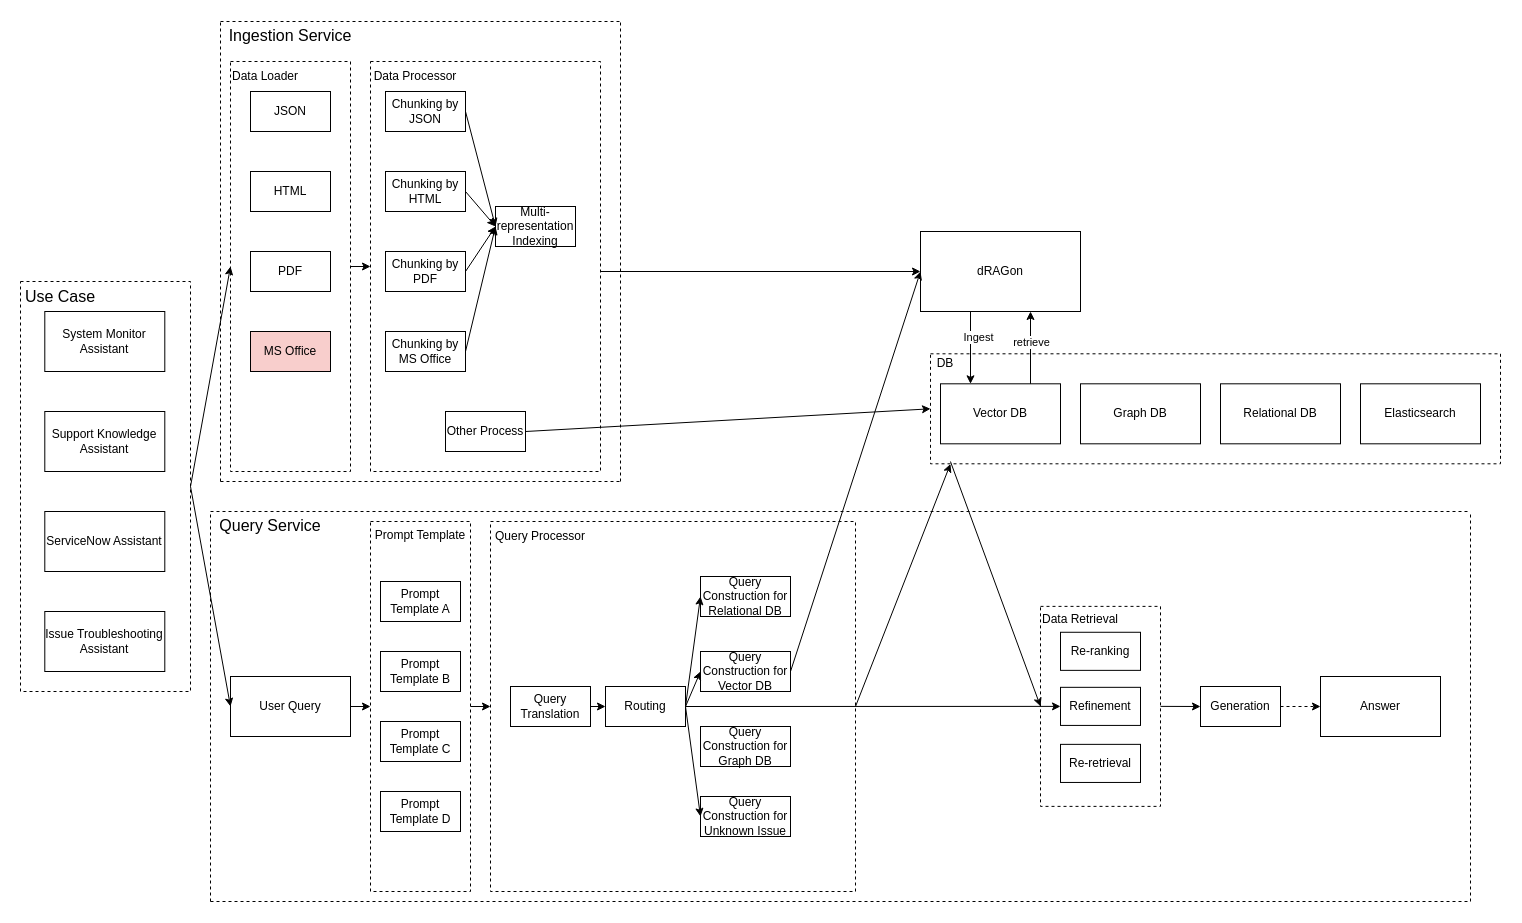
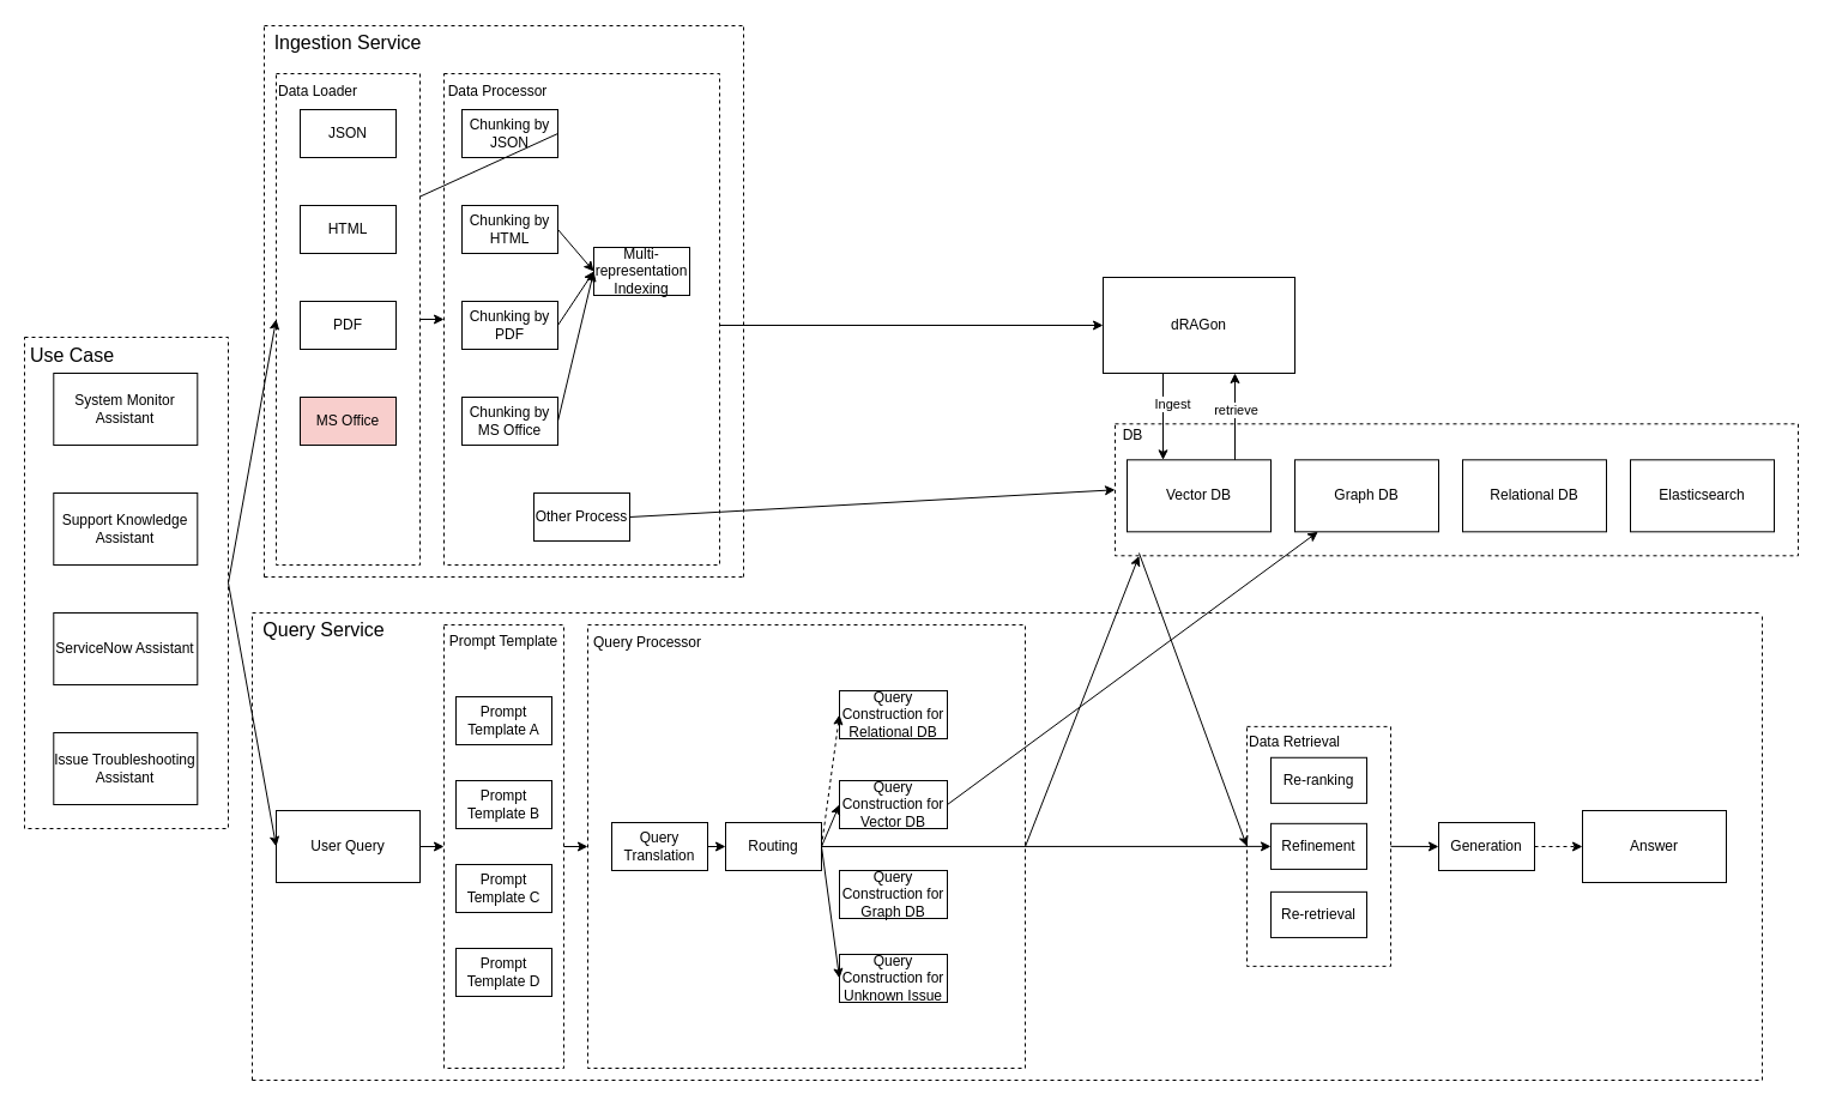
  <mxCell id="0" />
  <mxCell id="1" parent="0" />
  <mxCell id="2" value="" style="rounded=0;whiteSpace=wrap;html=1;dashed=1;" parent="1" vertex="1"><mxGeometry x="930" y="353.31" width="570" height="110" as="geometry" /></mxCell>
  <mxCell id="3" value="" style="rounded=0;whiteSpace=wrap;html=1;dashed=1;" parent="1" vertex="1"><mxGeometry x="490" y="521" width="365" height="370" as="geometry" /></mxCell>
  <mxCell id="4" value="" style="group" parent="1" vertex="1" connectable="0"><mxGeometry x="370" y="521" width="100" height="370" as="geometry" /></mxCell>
  <mxCell id="5" value="" style="rounded=0;whiteSpace=wrap;html=1;dashed=1;" parent="4" vertex="1"><mxGeometry width="100" height="370" as="geometry" /></mxCell>
  <mxCell id="6" value="Prompt Template" style="text;html=1;strokeColor=none;fillColor=none;align=center;verticalAlign=middle;whiteSpace=wrap;rounded=0;dashed=1;" parent="4" vertex="1"><mxGeometry width="100" height="27.073" as="geometry" /></mxCell>
  <mxCell id="7" value="" style="group" parent="1" vertex="1" connectable="0"><mxGeometry x="370" y="51" width="230" height="410" as="geometry" /></mxCell>
  <mxCell id="8" value="" style="rounded=0;whiteSpace=wrap;html=1;dashed=1;" parent="7" vertex="1"><mxGeometry y="10" width="230.0" height="410" as="geometry" /></mxCell>
  <mxCell id="9" value="Data Processor" style="text;html=1;strokeColor=none;fillColor=none;align=center;verticalAlign=middle;whiteSpace=wrap;rounded=0;dashed=1;" parent="7" vertex="1"><mxGeometry y="10" width="90" height="30" as="geometry" /></mxCell>
  <mxCell id="10" value="Chunking by JSON" style="rounded=0;whiteSpace=wrap;html=1;" parent="7" vertex="1"><mxGeometry x="15" y="40" width="80" height="40" as="geometry" /></mxCell>
  <mxCell id="11" value="Multi-representation Indexing" style="rounded=0;whiteSpace=wrap;html=1;" parent="7" vertex="1"><mxGeometry x="125" y="155" width="80" height="40" as="geometry" /></mxCell>
  <mxCell id="12" value="Chunking by HTML" style="rounded=0;whiteSpace=wrap;html=1;" parent="7" vertex="1"><mxGeometry x="15" y="120" width="80" height="40" as="geometry" /></mxCell>
  <mxCell id="13" value="Chunking by PDF" style="rounded=0;whiteSpace=wrap;html=1;" parent="7" vertex="1"><mxGeometry x="15" y="200" width="80" height="40" as="geometry" /></mxCell>
  <mxCell id="14" value="Chunking by MS Office" style="rounded=0;whiteSpace=wrap;html=1;" parent="7" vertex="1"><mxGeometry x="15" y="280" width="80" height="40" as="geometry" /></mxCell>
- <mxCell id="15" value="" style="endArrow=classic;html=1;exitX=1;exitY=0.5;exitDx=0;exitDy=0;entryX=0;entryY=0.5;entryDx=0;entryDy=0;" edge="1" parent="7" source="10" target="11"><mxGeometry width="50" height="50" relative="1" as="geometry"><mxPoint x="265" y="230" as="sourcePoint" /><mxPoint x="315" y="180" as="targetPoint" /></mxGeometry></mxCell>
+ <mxCell id="15" value="" style="endArrow=classic;html=1;exitX=1;exitY=0.5;exitDx=0;exitDy=0;" edge="1" parent="7" source="10" target="24"><mxGeometry width="50" height="50" relative="1" as="geometry"><mxPoint x="265" y="230" as="sourcePoint" /><mxPoint x="315" y="180" as="targetPoint" /></mxGeometry></mxCell>
  <mxCell id="16" value="" style="endArrow=classic;html=1;exitX=1;exitY=0.5;exitDx=0;exitDy=0;entryX=0;entryY=0.5;entryDx=0;entryDy=0;" edge="1" parent="7" source="12" target="11"><mxGeometry width="50" height="50" relative="1" as="geometry"><mxPoint x="265" y="230" as="sourcePoint" /><mxPoint x="315" y="180" as="targetPoint" /></mxGeometry></mxCell>
  <mxCell id="17" value="" style="endArrow=classic;html=1;exitX=1;exitY=0.5;exitDx=0;exitDy=0;entryX=0;entryY=0.5;entryDx=0;entryDy=0;" edge="1" parent="7" source="13" target="11"><mxGeometry width="50" height="50" relative="1" as="geometry"><mxPoint x="270" y="270" as="sourcePoint" /><mxPoint x="320" y="220" as="targetPoint" /></mxGeometry></mxCell>
  <mxCell id="18" value="" style="endArrow=classic;html=1;exitX=1;exitY=0.5;exitDx=0;exitDy=0;entryX=0;entryY=0.5;entryDx=0;entryDy=0;" edge="1" parent="7" source="14" target="11"><mxGeometry width="50" height="50" relative="1" as="geometry"><mxPoint x="265" y="230" as="sourcePoint" /><mxPoint x="315" y="180" as="targetPoint" /></mxGeometry></mxCell>
  <mxCell id="19" value="Other Process" style="rounded=0;whiteSpace=wrap;html=1;" vertex="1" parent="7"><mxGeometry x="75" y="360" width="80" height="40" as="geometry" /></mxCell>
  <mxCell id="20" value="" style="group" parent="1" vertex="1" connectable="0"><mxGeometry x="230" y="61" width="120" height="410" as="geometry" /></mxCell>
  <mxCell id="21" value="" style="rounded=0;whiteSpace=wrap;html=1;dashed=1;" parent="20" vertex="1"><mxGeometry width="120.0" height="410" as="geometry" /></mxCell>
  <mxCell id="22" value="Data Loader" style="text;html=1;strokeColor=none;fillColor=none;align=center;verticalAlign=middle;whiteSpace=wrap;rounded=0;dashed=1;" parent="20" vertex="1"><mxGeometry width="70" height="30" as="geometry" /></mxCell>
  <mxCell id="23" value="JSON" style="rounded=0;whiteSpace=wrap;html=1;" parent="20" vertex="1"><mxGeometry x="20" y="30" width="80" height="40" as="geometry" /></mxCell>
  <mxCell id="24" value="HTML" style="rounded=0;whiteSpace=wrap;html=1;" parent="20" vertex="1"><mxGeometry x="20" y="110" width="80" height="40" as="geometry" /></mxCell>
  <mxCell id="25" value="PDF" style="rounded=0;whiteSpace=wrap;html=1;" parent="20" vertex="1"><mxGeometry x="20" y="190" width="80" height="40" as="geometry" /></mxCell>
  <mxCell id="26" value="MS Office" style="rounded=0;whiteSpace=wrap;html=1;fillColor=#f8cecc;" parent="20" vertex="1"><mxGeometry x="20" y="270" width="80" height="40" as="geometry" /></mxCell>
  <mxCell id="27" value="" style="group" parent="1" vertex="1" connectable="0"><mxGeometry x="20" y="281" width="170" height="410" as="geometry" /></mxCell>
  <mxCell id="28" value="" style="rounded=0;whiteSpace=wrap;html=1;dashed=1;" parent="27" vertex="1"><mxGeometry width="170" height="410" as="geometry" /></mxCell>
  <mxCell id="29" value="Use Case" style="text;html=1;strokeColor=none;fillColor=none;align=center;verticalAlign=middle;whiteSpace=wrap;rounded=0;dashed=1;fontSize=16;" parent="27" vertex="1"><mxGeometry width="80" height="30" as="geometry" /></mxCell>
  <mxCell id="30" value="System Monitor Assistant" style="rounded=0;whiteSpace=wrap;html=1;" parent="1" vertex="1"><mxGeometry x="44.3" y="311" width="120" height="60" as="geometry" /></mxCell>
  <mxCell id="31" value="Support Knowledge Assistant" style="rounded=0;whiteSpace=wrap;html=1;" parent="1" vertex="1"><mxGeometry x="44.3" y="411" width="120" height="60" as="geometry" /></mxCell>
  <mxCell id="32" value="ServiceNow Assistant" style="rounded=0;whiteSpace=wrap;html=1;" parent="1" vertex="1"><mxGeometry x="44.3" y="511" width="120" height="60" as="geometry" /></mxCell>
  <mxCell id="33" value="Issue Troubleshooting Assistant" style="rounded=0;whiteSpace=wrap;html=1;" parent="1" vertex="1"><mxGeometry x="44.3" y="611" width="120" height="60" as="geometry" /></mxCell>
  <mxCell id="34" value="dRAGon" style="rounded=0;whiteSpace=wrap;html=1;" parent="1" vertex="1"><mxGeometry x="920" y="231" width="160" height="80" as="geometry" /></mxCell>
  <mxCell id="35" value="Vector DB" style="rounded=0;whiteSpace=wrap;html=1;" parent="1" vertex="1"><mxGeometry x="940" y="383.31" width="120" height="60" as="geometry" /></mxCell>
  <mxCell id="36" value="" style="group" parent="1" vertex="1" connectable="0"><mxGeometry x="1040" y="601" width="200" height="204.88" as="geometry" /></mxCell>
  <mxCell id="37" value="" style="rounded=0;whiteSpace=wrap;html=1;dashed=1;" parent="36" vertex="1"><mxGeometry y="4.88" width="120" height="200" as="geometry" /></mxCell>
  <mxCell id="38" value="Data Retrieval" style="text;html=1;strokeColor=none;fillColor=none;align=center;verticalAlign=middle;whiteSpace=wrap;rounded=0;dashed=1;" parent="36" vertex="1"><mxGeometry y="4.877" width="80" height="25.892" as="geometry" /></mxCell>
  <mxCell id="39" value="Re-ranking" style="rounded=0;whiteSpace=wrap;html=1;" parent="36" vertex="1"><mxGeometry x="20" y="30.771" width="80" height="38.095" as="geometry" /></mxCell>
  <mxCell id="40" value="Refinement" style="rounded=0;whiteSpace=wrap;html=1;" parent="36" vertex="1"><mxGeometry x="20" y="85.832" width="80" height="38.095" as="geometry" /></mxCell>
  <mxCell id="41" value="Re-retrieval" style="rounded=0;whiteSpace=wrap;html=1;" parent="36" vertex="1"><mxGeometry x="20" y="142.857" width="80" height="38.095" as="geometry" /></mxCell>
  <mxCell id="42" value="Prompt Template A" style="rounded=0;whiteSpace=wrap;html=1;" parent="1" vertex="1"><mxGeometry x="380" y="581" width="80" height="40" as="geometry" /></mxCell>
  <mxCell id="43" value="Prompt Template B" style="rounded=0;whiteSpace=wrap;html=1;" parent="1" vertex="1"><mxGeometry x="380" y="651" width="80" height="40" as="geometry" /></mxCell>
  <mxCell id="44" value="Prompt Template C" style="rounded=0;whiteSpace=wrap;html=1;" parent="1" vertex="1"><mxGeometry x="380" y="721" width="80" height="40" as="geometry" /></mxCell>
  <mxCell id="45" value="Prompt Template D" style="rounded=0;whiteSpace=wrap;html=1;" parent="1" vertex="1"><mxGeometry x="380" y="791" width="80" height="40" as="geometry" /></mxCell>
  <mxCell id="46" value="Graph DB" style="rounded=0;whiteSpace=wrap;html=1;" parent="1" vertex="1"><mxGeometry x="1080" y="383.31" width="120" height="60" as="geometry" /></mxCell>
  <mxCell id="47" value="Relational DB" style="rounded=0;whiteSpace=wrap;html=1;" parent="1" vertex="1"><mxGeometry x="1220" y="383.31" width="120" height="60" as="geometry" /></mxCell>
  <mxCell id="48" value="Elasticsearch" style="rounded=0;whiteSpace=wrap;html=1;" parent="1" vertex="1"><mxGeometry x="1360" y="383.31" width="120" height="60" as="geometry" /></mxCell>
  <mxCell id="49" value="DB" style="text;html=1;strokeColor=none;fillColor=none;align=center;verticalAlign=middle;whiteSpace=wrap;rounded=0;dashed=1;" parent="1" vertex="1"><mxGeometry x="930" y="353.31" width="30" height="20" as="geometry" /></mxCell>
  <mxCell id="50" value="Generation" style="rounded=0;whiteSpace=wrap;html=1;" parent="1" vertex="1"><mxGeometry x="1200" y="686" width="80" height="40" as="geometry" /></mxCell>
  <mxCell id="51" value="User Query" style="rounded=0;whiteSpace=wrap;html=1;" parent="1" vertex="1"><mxGeometry x="230" y="676" width="120" height="60" as="geometry" /></mxCell>
  <mxCell id="52" value="Answer" style="rounded=0;whiteSpace=wrap;html=1;" parent="1" vertex="1"><mxGeometry x="1320" y="676" width="120" height="60" as="geometry" /></mxCell>
  <mxCell id="53" value="" style="endArrow=classic;html=1;exitX=1;exitY=0.5;exitDx=0;exitDy=0;entryX=0;entryY=0.5;entryDx=0;entryDy=0;" parent="1" source="28" target="21" edge="1"><mxGeometry width="50" height="50" relative="1" as="geometry"><mxPoint x="640" y="521" as="sourcePoint" /><mxPoint x="690" y="471" as="targetPoint" /></mxGeometry></mxCell>
  <mxCell id="54" value="" style="endArrow=classic;html=1;exitX=1;exitY=0.5;exitDx=0;exitDy=0;entryX=0;entryY=0.5;entryDx=0;entryDy=0;" parent="1" source="28" target="51" edge="1"><mxGeometry width="50" height="50" relative="1" as="geometry"><mxPoint x="640" y="521" as="sourcePoint" /><mxPoint x="210" y="711" as="targetPoint" /></mxGeometry></mxCell>
  <mxCell id="55" value="" style="endArrow=classic;html=1;exitX=1;exitY=0.5;exitDx=0;exitDy=0;entryX=0;entryY=0.5;entryDx=0;entryDy=0;" parent="1" source="51" target="5" edge="1"><mxGeometry width="50" height="50" relative="1" as="geometry"><mxPoint x="460" y="631" as="sourcePoint" /><mxPoint x="510" y="581" as="targetPoint" /></mxGeometry></mxCell>
  <mxCell id="56" value="" style="endArrow=classic;html=1;exitX=1;exitY=0.5;exitDx=0;exitDy=0;" parent="1" source="21" target="8" edge="1"><mxGeometry width="50" height="50" relative="1" as="geometry"><mxPoint x="460" y="391" as="sourcePoint" /><mxPoint x="510" y="341" as="targetPoint" /></mxGeometry></mxCell>
  <mxCell id="57" value="" style="endArrow=classic;html=1;exitX=1;exitY=0.5;exitDx=0;exitDy=0;entryX=0;entryY=0.5;entryDx=0;entryDy=0;" parent="1" source="5" target="3" edge="1"><mxGeometry width="50" height="50" relative="1" as="geometry"><mxPoint x="460" y="631" as="sourcePoint" /><mxPoint x="510" y="581" as="targetPoint" /></mxGeometry></mxCell>
  <mxCell id="58" value="" style="endArrow=classic;html=1;entryX=0.25;entryY=0;entryDx=0;entryDy=0;" parent="1" target="35" edge="1"><mxGeometry width="50" height="50" relative="1" as="geometry"><mxPoint x="970" y="311" as="sourcePoint" /><mxPoint x="980" y="381" as="targetPoint" /></mxGeometry></mxCell>
  <mxCell id="59" value="Ingest" style="edgeLabel;html=1;align=center;verticalAlign=middle;resizable=0;points=[];" parent="58" vertex="1" connectable="0"><mxGeometry x="-0.335" y="1" relative="1" as="geometry"><mxPoint x="6" y="1" as="offset" /></mxGeometry></mxCell>
  <mxCell id="60" value="" style="endArrow=classic;html=1;entryX=0;entryY=0.5;entryDx=0;entryDy=0;" parent="1" target="34" edge="1"><mxGeometry width="50" height="50" relative="1" as="geometry"><mxPoint x="600" y="271" as="sourcePoint" /><mxPoint x="980" y="561" as="targetPoint" /></mxGeometry></mxCell>
- <mxCell id="61" value="" style="endArrow=classic;html=1;exitX=1;exitY=0.5;exitDx=0;exitDy=0;entryX=0;entryY=0.5;entryDx=0;entryDy=0;" parent="1" source="70" target="34" edge="1"><mxGeometry width="50" height="50" relative="1" as="geometry"><mxPoint x="930" y="611" as="sourcePoint" /><mxPoint x="980" y="561" as="targetPoint" /></mxGeometry></mxCell>
+ <mxCell id="61" value="" style="endArrow=classic;html=1;exitX=1;exitY=0.5;exitDx=0;exitDy=0;" parent="1" source="70" target="46" edge="1"><mxGeometry width="50" height="50" relative="1" as="geometry"><mxPoint x="930" y="611" as="sourcePoint" /><mxPoint x="980" y="561" as="targetPoint" /></mxGeometry></mxCell>
  <mxCell id="62" value="" style="endArrow=classic;html=1;exitX=0.75;exitY=0;exitDx=0;exitDy=0;" parent="1" source="35" edge="1"><mxGeometry width="50" height="50" relative="1" as="geometry"><mxPoint x="1030" y="461" as="sourcePoint" /><mxPoint x="1030" y="311" as="targetPoint" /></mxGeometry></mxCell>
  <mxCell id="63" value="retrieve" style="edgeLabel;html=1;align=center;verticalAlign=middle;resizable=0;points=[];" parent="62" vertex="1" connectable="0"><mxGeometry x="0.152" relative="1" as="geometry"><mxPoint as="offset" /></mxGeometry></mxCell>
  <mxCell id="64" value="" style="endArrow=classic;html=1;entryX=0;entryY=0.5;entryDx=0;entryDy=0;exitX=1;exitY=0.5;exitDx=0;exitDy=0;" parent="1" source="37" target="50" edge="1"><mxGeometry width="50" height="50" relative="1" as="geometry"><mxPoint x="1240" y="706" as="sourcePoint" /><mxPoint x="1040" y="661" as="targetPoint" /></mxGeometry></mxCell>
  <mxCell id="65" value="" style="endArrow=classic;html=1;exitX=1;exitY=0.5;exitDx=0;exitDy=0;entryX=0;entryY=0.5;entryDx=0;entryDy=0;dashed=1;" parent="1" source="50" target="52" edge="1"><mxGeometry width="50" height="50" relative="1" as="geometry"><mxPoint x="1310" y="711" as="sourcePoint" /><mxPoint x="1360" y="661" as="targetPoint" /></mxGeometry></mxCell>
  <mxCell id="66" value="Query Processor" style="text;html=1;strokeColor=none;fillColor=none;align=center;verticalAlign=middle;whiteSpace=wrap;rounded=0;dashed=1;" parent="1" vertex="1"><mxGeometry x="490" y="521" width="100" height="30" as="geometry" /></mxCell>
  <mxCell id="67" value="Routing" style="rounded=0;whiteSpace=wrap;html=1;" parent="1" vertex="1"><mxGeometry x="605" y="686" width="80" height="40" as="geometry" /></mxCell>
  <mxCell id="68" value="Query Translation" style="rounded=0;whiteSpace=wrap;html=1;" parent="1" vertex="1"><mxGeometry x="510" y="686" width="80" height="40" as="geometry" /></mxCell>
  <mxCell id="69" value="Query Construction for Relational DB" style="rounded=0;whiteSpace=wrap;html=1;" parent="1" vertex="1"><mxGeometry x="700" y="576" width="90" height="40" as="geometry" /></mxCell>
  <mxCell id="70" value="Query Construction for Vector DB" style="rounded=0;whiteSpace=wrap;html=1;" parent="1" vertex="1"><mxGeometry x="700" y="651" width="90" height="40" as="geometry" /></mxCell>
  <mxCell id="71" value="Query Construction for Graph DB" style="rounded=0;whiteSpace=wrap;html=1;" parent="1" vertex="1"><mxGeometry x="700" y="726" width="90" height="40" as="geometry" /></mxCell>
  <mxCell id="72" value="Query Construction for Unknown Issue" style="rounded=0;whiteSpace=wrap;html=1;" parent="1" vertex="1"><mxGeometry x="700" y="796" width="90" height="40" as="geometry" /></mxCell>
  <mxCell id="73" value="" style="endArrow=classic;html=1;exitX=1;exitY=0.5;exitDx=0;exitDy=0;entryX=0;entryY=0.5;entryDx=0;entryDy=0;" edge="1" parent="1" source="68" target="67"><mxGeometry width="50" height="50" relative="1" as="geometry"><mxPoint x="780" y="571" as="sourcePoint" /><mxPoint x="830" y="521" as="targetPoint" /></mxGeometry></mxCell>
- <mxCell id="74" value="" style="endArrow=classic;html=1;exitX=1;exitY=0.5;exitDx=0;exitDy=0;entryX=0;entryY=0.5;entryDx=0;entryDy=0;" edge="1" parent="1" source="67" target="69"><mxGeometry width="50" height="50" relative="1" as="geometry"><mxPoint x="750" y="641" as="sourcePoint" /><mxPoint x="800" y="591" as="targetPoint" /></mxGeometry></mxCell>
+ <mxCell id="74" value="" style="endArrow=classic;html=1;exitX=1;exitY=0.5;exitDx=0;exitDy=0;entryX=0;entryY=0.5;entryDx=0;entryDy=0;dashed=1;" edge="1" parent="1" source="67" target="69"><mxGeometry width="50" height="50" relative="1" as="geometry"><mxPoint x="750" y="641" as="sourcePoint" /><mxPoint x="800" y="591" as="targetPoint" /></mxGeometry></mxCell>
  <mxCell id="75" value="" style="endArrow=classic;html=1;exitX=1;exitY=0.5;exitDx=0;exitDy=0;entryX=0;entryY=0.5;entryDx=0;entryDy=0;" edge="1" parent="1" source="67" target="70"><mxGeometry width="50" height="50" relative="1" as="geometry"><mxPoint x="750" y="641" as="sourcePoint" /><mxPoint x="800" y="591" as="targetPoint" /></mxGeometry></mxCell>
  <mxCell id="76" value="" style="endArrow=classic;html=1;exitX=1;exitY=0.5;exitDx=0;exitDy=0;" edge="1" parent="1" source="67" target="40"><mxGeometry width="50" height="50" relative="1" as="geometry"><mxPoint x="750" y="641" as="sourcePoint" /><mxPoint x="800" y="591" as="targetPoint" /></mxGeometry></mxCell>
  <mxCell id="77" value="" style="endArrow=classic;html=1;exitX=1;exitY=0.5;exitDx=0;exitDy=0;entryX=0;entryY=0.5;entryDx=0;entryDy=0;" edge="1" parent="1" source="67" target="72"><mxGeometry width="50" height="50" relative="1" as="geometry"><mxPoint x="730" y="761" as="sourcePoint" /><mxPoint x="780" y="711" as="targetPoint" /></mxGeometry></mxCell>
  <mxCell id="78" value="" style="endArrow=classic;html=1;exitX=1;exitY=0.5;exitDx=0;exitDy=0;entryX=0.035;entryY=1.001;entryDx=0;entryDy=0;entryPerimeter=0;" edge="1" parent="1" source="3" target="2"><mxGeometry width="50" height="50" relative="1" as="geometry"><mxPoint x="1100" y="631" as="sourcePoint" /><mxPoint x="948" y="481.27" as="targetPoint" /></mxGeometry></mxCell>
  <mxCell id="79" value="" style="endArrow=classic;html=1;exitX=0.035;exitY=0.979;exitDx=0;exitDy=0;exitPerimeter=0;entryX=0;entryY=0.5;entryDx=0;entryDy=0;" edge="1" parent="1" source="2" target="37"><mxGeometry width="50" height="50" relative="1" as="geometry"><mxPoint x="949.92" y="481" as="sourcePoint" /><mxPoint x="870" y="581" as="targetPoint" /></mxGeometry></mxCell>
  <mxCell id="80" value="" style="endArrow=classic;html=1;exitX=1;exitY=0.5;exitDx=0;exitDy=0;entryX=0;entryY=0.5;entryDx=0;entryDy=0;" edge="1" parent="1" source="19" target="2"><mxGeometry width="50" height="50" relative="1" as="geometry"><mxPoint x="930" y="261" as="sourcePoint" /><mxPoint x="980" y="211" as="targetPoint" /></mxGeometry></mxCell>
  <mxCell id="81" value="" style="group" vertex="1" connectable="0" parent="1"><mxGeometry x="220" y="21" width="400" height="460" as="geometry" /></mxCell>
  <mxCell id="82" value="" style="endArrow=none;html=1;dashed=1;" edge="1" parent="81"><mxGeometry width="50" height="50" relative="1" as="geometry"><mxPoint y="460" as="sourcePoint" /><mxPoint as="targetPoint" /></mxGeometry></mxCell>
  <mxCell id="83" value="" style="endArrow=none;html=1;dashed=1;" edge="1" parent="81"><mxGeometry width="50" height="50" relative="1" as="geometry"><mxPoint as="sourcePoint" /><mxPoint x="400" as="targetPoint" /></mxGeometry></mxCell>
  <mxCell id="84" value="" style="endArrow=none;html=1;dashed=1;" edge="1" parent="81"><mxGeometry width="50" height="50" relative="1" as="geometry"><mxPoint x="400" y="460" as="sourcePoint" /><mxPoint x="400" as="targetPoint" /></mxGeometry></mxCell>
  <mxCell id="85" value="" style="endArrow=none;html=1;dashed=1;" edge="1" parent="81"><mxGeometry width="50" height="50" relative="1" as="geometry"><mxPoint y="460" as="sourcePoint" /><mxPoint x="400" y="460" as="targetPoint" /></mxGeometry></mxCell>
  <mxCell id="86" value="Ingestion Service" style="text;html=1;strokeColor=none;fillColor=none;align=center;verticalAlign=middle;whiteSpace=wrap;rounded=0;dashed=1;fontSize=16;" vertex="1" parent="81"><mxGeometry y="-0.003" width="140" height="28.75" as="geometry" /></mxCell>
  <mxCell id="87" value="" style="group" vertex="1" connectable="0" parent="1"><mxGeometry x="210" y="511" width="1260" height="390" as="geometry" /></mxCell>
  <mxCell id="88" value="" style="endArrow=none;html=1;dashed=1;fontSize=16;" edge="1" parent="87"><mxGeometry width="50" height="50" relative="1" as="geometry"><mxPoint y="390" as="sourcePoint" /><mxPoint as="targetPoint" /></mxGeometry></mxCell>
  <mxCell id="89" value="" style="endArrow=none;html=1;dashed=1;fontSize=16;" edge="1" parent="87"><mxGeometry width="50" height="50" relative="1" as="geometry"><mxPoint as="sourcePoint" /><mxPoint x="1260" as="targetPoint" /></mxGeometry></mxCell>
  <mxCell id="90" value="" style="endArrow=none;html=1;dashed=1;fontSize=16;" edge="1" parent="87"><mxGeometry width="50" height="50" relative="1" as="geometry"><mxPoint y="390" as="sourcePoint" /><mxPoint x="1260" y="390" as="targetPoint" /></mxGeometry></mxCell>
  <mxCell id="91" value="" style="endArrow=none;html=1;dashed=1;fontSize=16;" edge="1" parent="87"><mxGeometry width="50" height="50" relative="1" as="geometry"><mxPoint x="1260" y="390" as="sourcePoint" /><mxPoint x="1260" as="targetPoint" /></mxGeometry></mxCell>
  <mxCell id="92" value="Query Service" style="text;html=1;strokeColor=none;fillColor=none;align=center;verticalAlign=middle;whiteSpace=wrap;rounded=0;dashed=1;fontSize=16;" vertex="1" parent="87"><mxGeometry width="120" height="28.75" as="geometry" /></mxCell>
